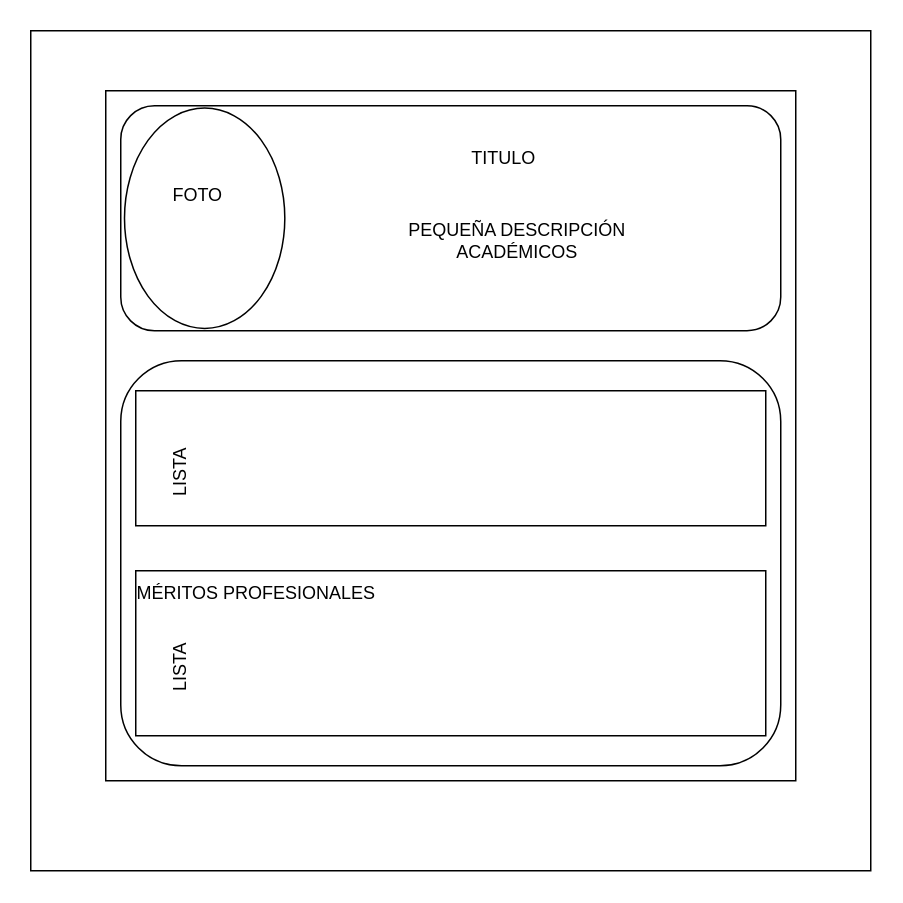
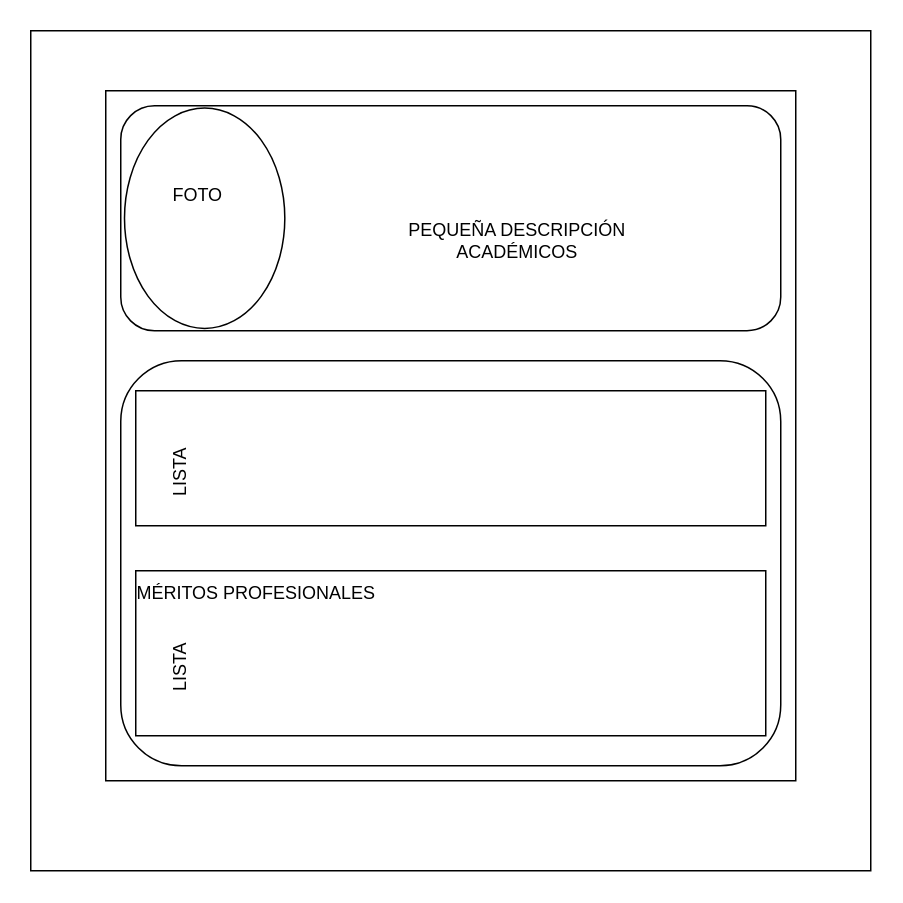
  <mxCell id="0" />
  <mxCell id="1" parent="0" />
  <mxCell id="2" value="" style="whiteSpace=wrap;html=1;aspect=fixed;" vertex="1" parent="1"><mxGeometry x="20" y="20" width="560" height="560" as="geometry" /></mxCell>
  <mxCell id="3" value="" style="whiteSpace=wrap;html=1;aspect=fixed;" vertex="1" parent="1"><mxGeometry x="70" y="60" width="460" height="460" as="geometry" /></mxCell>
  <mxCell id="4" value="" style="rounded=1;whiteSpace=wrap;html=1;" vertex="1" parent="1"><mxGeometry x="80" y="70" width="440" height="150" as="geometry" /></mxCell>
  <mxCell id="5" value="" style="ellipse;whiteSpace=wrap;html=1;rotation=90;" vertex="1" parent="1"><mxGeometry x="62.51" y="91.56" width="146.87" height="106.88" as="geometry" /></mxCell>
  <mxCell id="6" value="FOTO" style="text;html=1;align=center;verticalAlign=middle;resizable=0;points=[];autosize=1;strokeColor=none;fillColor=none;" vertex="1" parent="1"><mxGeometry x="100.94" y="115" width="60" height="30" as="geometry" /></mxCell>
- <mxCell id="7" value="TITULO" style="text;html=1;align=center;verticalAlign=middle;resizable=0;points=[];autosize=1;strokeColor=none;fillColor=none;" vertex="1" parent="1"><mxGeometry x="300" y="90" width="70" height="30" as="geometry" /></mxCell>
  <mxCell id="8" value="PEQUEÑA DESCRIPCIÓN &lt;br&gt;ACADÉMICOS" style="text;html=1;align=center;verticalAlign=middle;resizable=0;points=[];autosize=1;strokeColor=none;fillColor=none;" vertex="1" parent="1"><mxGeometry x="259" y="140" width="170" height="40" as="geometry" /></mxCell>
  <mxCell id="9" value="" style="rounded=1;whiteSpace=wrap;html=1;" vertex="1" parent="1"><mxGeometry x="80" y="240" width="440" height="270" as="geometry" /></mxCell>
  <mxCell id="10" value="" style="rounded=0;whiteSpace=wrap;html=1;" vertex="1" parent="1"><mxGeometry x="90" y="260" width="420" height="90" as="geometry" /></mxCell>
  <mxCell id="11" value="LISTA" style="text;html=1;align=center;verticalAlign=middle;resizable=0;points=[];autosize=1;strokeColor=none;fillColor=none;rotation=-90;" vertex="1" parent="1"><mxGeometry x="90" y="300" width="60" height="30" as="geometry" /></mxCell>
  <mxCell id="12" value="" style="rounded=0;whiteSpace=wrap;html=1;" vertex="1" parent="1"><mxGeometry x="90" y="380" width="420" height="110" as="geometry" /></mxCell>
  <mxCell id="13" value="MÉRITOS PROFESIONALES" style="text;html=1;align=center;verticalAlign=middle;resizable=0;points=[];autosize=1;strokeColor=none;fillColor=none;" vertex="1" parent="1"><mxGeometry x="80" y="380" width="180" height="30" as="geometry" /></mxCell>
  <mxCell id="14" value="LISTA" style="text;html=1;align=center;verticalAlign=middle;resizable=0;points=[];autosize=1;strokeColor=none;fillColor=none;rotation=-90;" vertex="1" parent="1"><mxGeometry x="90" y="430" width="60" height="30" as="geometry" /></mxCell>
